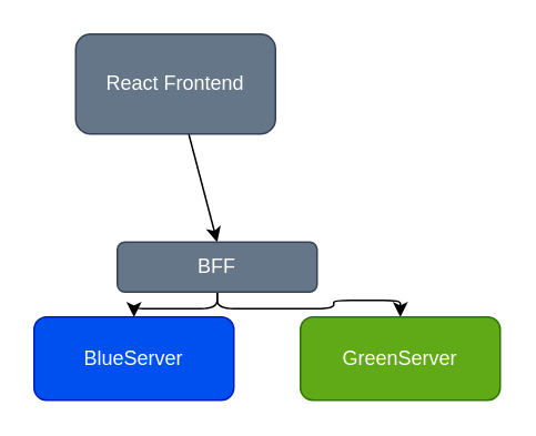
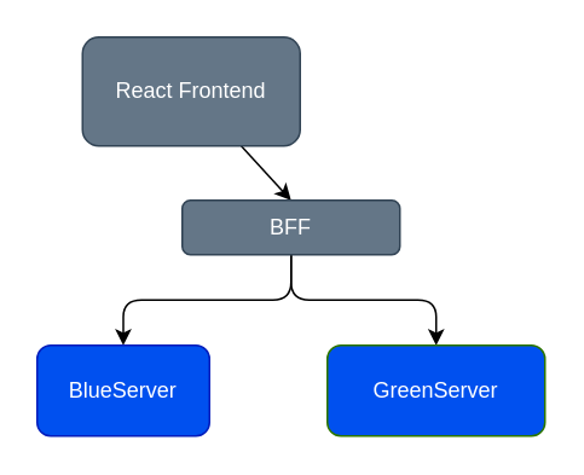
  <mxCell id="0" />
  <mxCell id="1" parent="0" />
  <mxCell id="2" style="edgeStyle=none;html=1;entryX=0.5;entryY=0;entryDx=0;entryDy=0;" parent="1" source="3" target="6" edge="1"><mxGeometry relative="1" as="geometry" /></mxCell>
  <mxCell id="3" value="React Frontend" style="rounded=1;whiteSpace=wrap;html=1;fillColor=#647687;fontColor=#ffffff;strokeColor=#314354;" parent="1" vertex="1"><mxGeometry x="45" y="20" width="120" height="60" as="geometry" /></mxCell>
  <mxCell id="4" style="edgeStyle=orthogonalEdgeStyle;html=1;entryX=0.5;entryY=0;entryDx=0;entryDy=0;" parent="1" source="6" target="7" edge="1"><mxGeometry relative="1" as="geometry" /></mxCell>
  <mxCell id="5" style="edgeStyle=orthogonalEdgeStyle;html=1;entryX=0.5;entryY=0;entryDx=0;entryDy=0;" parent="1" source="6" target="8" edge="1"><mxGeometry relative="1" as="geometry" /></mxCell>
- <mxCell id="6" value="BFF" style="rounded=1;whiteSpace=wrap;html=1;fillColor=#647687;fontColor=#ffffff;strokeColor=#314354;" parent="1" vertex="1"><mxGeometry x="70" y="145" width="120" height="30" as="geometry" /></mxCell>
- <mxCell id="7" value="BlueServer" style="rounded=1;whiteSpace=wrap;html=1;fillColor=#0050ef;fontColor=#ffffff;strokeColor=#001DBC;" parent="1" vertex="1"><mxGeometry x="20" y="190" width="120" height="50" as="geometry" /></mxCell>
- <mxCell id="8" value="GreenServer" style="rounded=1;whiteSpace=wrap;html=1;fillColor=#60a917;fontColor=#ffffff;strokeColor=#2D7600;" parent="1" vertex="1"><mxGeometry x="180" y="190" width="120" height="50" as="geometry" /></mxCell>
+ <mxCell id="6" value="BFF" style="rounded=1;whiteSpace=wrap;html=1;fillColor=#647687;fontColor=#ffffff;strokeColor=#314354;" parent="1" vertex="1"><mxGeometry x="100" y="110" width="120" height="30" as="geometry" /></mxCell>
+ <mxCell id="7" value="BlueServer" style="rounded=1;whiteSpace=wrap;html=1;fillColor=#0050ef;fontColor=#ffffff;strokeColor=#001DBC;" parent="1" vertex="1"><mxGeometry x="20" y="190" width="95" height="50" as="geometry" /></mxCell>
+ <mxCell id="8" value="GreenServer" style="rounded=1;whiteSpace=wrap;html=1;fillColor=#0050ef;fontColor=#ffffff;strokeColor=#2D7600;" parent="1" vertex="1"><mxGeometry x="180" y="190" width="120" height="50" as="geometry" /></mxCell>
